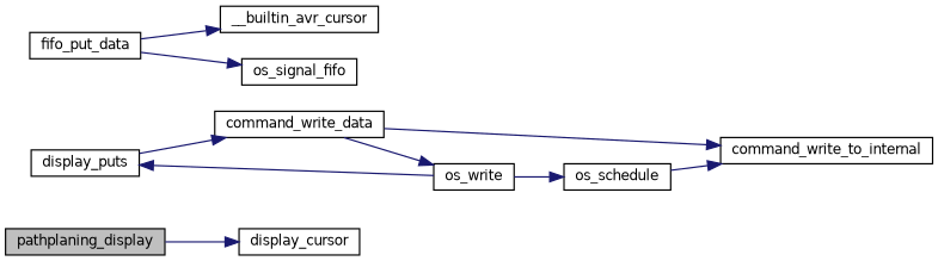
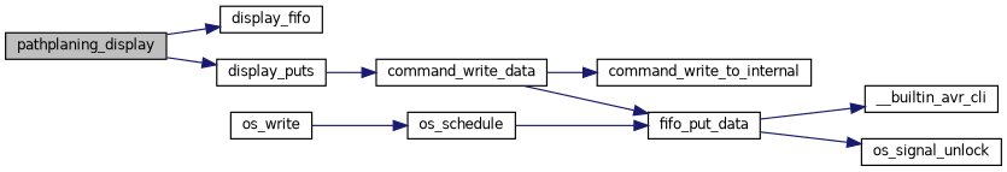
  digraph {
    rankdir=LR
    node [color=black fillcolor=white fontname=Helvetica fontsize=10 shape=record style=filled]
    edge [color=midnightblue fontname=Helvetica fontsize=10 labelfontname=Helvetica labelfontsize=10 style=solid]
    n1 [fillcolor=grey75 fontcolor=black height=0.2 label=pathplaning_display width=0.4]
-   n2 [height=0.2 label=display_cursor width=0.4]
+   n2 [height=0.2 label=display_fifo width=0.4]
    n3 [height=0.2 label=display_puts width=0.4]
    n4 [height=0.2 label=command_write_data width=0.4]
    n5 [height=0.2 label=command_write_to_internal width=0.4]
    n6 [height=0.2 label=os_write width=0.4]
    n7 [height=0.2 label=os_schedule width=0.4]
    n8 [height=0.2 label=fifo_put_data width=0.4]
-   n9 [height=0.2 label=__builtin_avr_cursor width=0.4]
-   n10 [height=0.2 label=os_signal_fifo width=0.4]
+   n9 [height=0.2 label=__builtin_avr_cli width=0.4]
+   n10 [height=0.2 label=os_signal_unlock width=0.4]
    n1 -> n2
-   n6 -> n3
+   n1 -> n3
    n3 -> n4
    n4 -> n5
-   n4 -> n6
+   n4 -> n8
    n6 -> n7
-   n7 -> n5
+   n7 -> n8
    n8 -> n9
    n8 -> n10
  }
